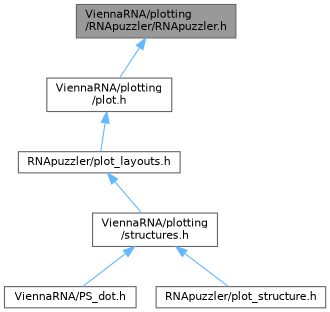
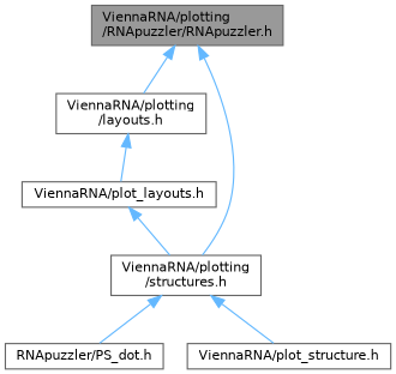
  digraph {
    node [color=grey40 fillcolor=white fontname=Helvetica fontsize=10 shape=box style=filled]
    edge [color=steelblue1 dir=back fontname=Helvetica fontsize=10 labelfontname=Helvetica labelfontsize=10 style=solid]
    n1 [color=gray40 fillcolor=grey60 fontcolor=black height=0.2 label="ViennaRNA/plotting\l/RNApuzzler/RNApuzzler.h" width=0.4]
-   n2 [height=0.2 label="ViennaRNA/plotting\l/plot.h" width=0.4]
+   n2 [height=0.2 label="ViennaRNA/plotting\l/layouts.h" width=0.4]
    n3 [height=0.2 label="ViennaRNA/plotting\l/structures.h" width=0.4]
-   n4 [height=0.2 label="RNApuzzler/plot_layouts.h" width=0.4]
-   n5 [height=0.2 label="ViennaRNA/PS_dot.h" width=0.4]
-   n6 [height=0.2 label="RNApuzzler/plot_structure.h" width=0.4]
+   n4 [height=0.2 label="ViennaRNA/plot_layouts.h" width=0.4]
+   n5 [height=0.2 label="RNApuzzler/PS_dot.h" width=0.4]
+   n6 [height=0.2 label="ViennaRNA/plot_structure.h" width=0.4]
    n1 -> n2
+   n1 -> n3
    n2 -> n4
    n3 -> n5
    n3 -> n6
    n4 -> n3
  }
